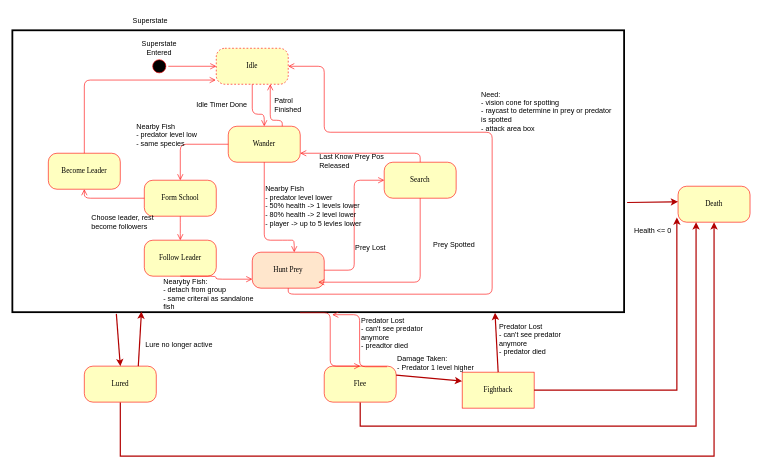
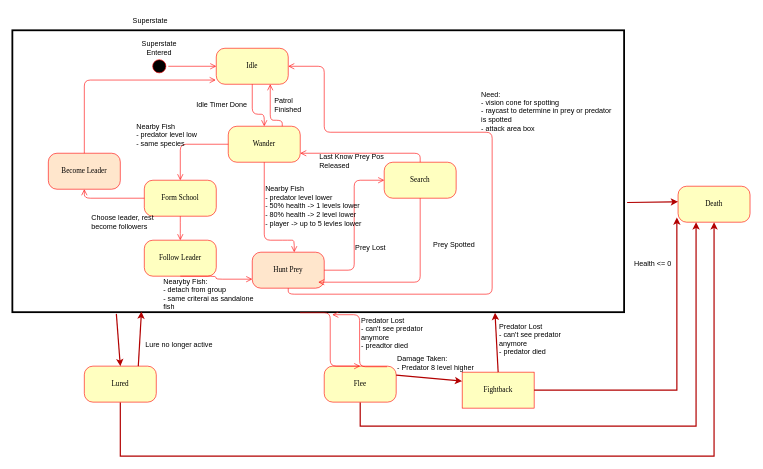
  <mxCell id="0" />
  <mxCell id="1" parent="0" />
  <mxCell id="2" value="" style="rounded=0;whiteSpace=wrap;html=1;fillColor=none;strokeColor=default;strokeWidth=3;" parent="1" vertex="1"><mxGeometry x="20" y="50" width="1020" height="470" as="geometry" /></mxCell>
  <mxCell id="3" value="" style="ellipse;html=1;shape=startState;fillColor=#000000;strokeColor=#ff0000;rounded=1;shadow=0;comic=0;labelBackgroundColor=none;fontFamily=Verdana;fontSize=12;fontColor=#000000;align=center;direction=south;" parent="1" vertex="1"><mxGeometry x="250" y="95" width="30" height="30" as="geometry" /></mxCell>
  <mxCell id="4" value="Hunt Prey" style="rounded=1;whiteSpace=wrap;html=1;arcSize=24;fillColor=#ffe6cc;strokeColor=#ff0000;shadow=0;comic=0;labelBackgroundColor=none;fontFamily=Verdana;fontSize=12;fontColor=#000000;align=center;" parent="1" vertex="1"><mxGeometry x="420" y="420" width="120" height="60" as="geometry" /></mxCell>
- <mxCell id="5" value="Idle" style="rounded=1;whiteSpace=wrap;html=1;arcSize=24;fillColor=#ffffc0;strokeColor=#ff0000;shadow=0;comic=0;labelBackgroundColor=none;fontFamily=Verdana;fontSize=12;fontColor=#000000;align=center;dashed=1;" parent="1" vertex="1"><mxGeometry x="360" y="80" width="120" height="60" as="geometry" /></mxCell>
+ <mxCell id="5" value="Idle" style="rounded=1;whiteSpace=wrap;html=1;arcSize=24;fillColor=#ffffc0;strokeColor=#ff0000;shadow=0;comic=0;labelBackgroundColor=none;fontFamily=Verdana;fontSize=12;fontColor=#000000;align=center;" parent="1" vertex="1"><mxGeometry x="360" y="80" width="120" height="60" as="geometry" /></mxCell>
  <mxCell id="6" value="Wander" style="rounded=1;whiteSpace=wrap;html=1;arcSize=24;fillColor=#ffffc0;strokeColor=#ff0000;shadow=0;comic=0;labelBackgroundColor=none;fontFamily=Verdana;fontSize=12;fontColor=#000000;align=center;" parent="1" vertex="1"><mxGeometry x="380" y="210" width="120" height="60" as="geometry" /></mxCell>
  <mxCell id="7" value="Search" style="rounded=1;whiteSpace=wrap;html=1;arcSize=24;fillColor=#ffffc0;strokeColor=#ff0000;shadow=0;comic=0;labelBackgroundColor=none;fontFamily=Verdana;fontSize=12;fontColor=#000000;align=center;" parent="1" vertex="1"><mxGeometry x="640" y="270" width="120" height="60" as="geometry" /></mxCell>
  <mxCell id="8" style="edgeStyle=orthogonalEdgeStyle;html=1;labelBackgroundColor=none;endArrow=open;endSize=8;strokeColor=#ff0000;fontFamily=Verdana;fontSize=12;align=left;" parent="1" source="3" target="5" edge="1"><mxGeometry relative="1" as="geometry" /></mxCell>
  <mxCell id="9" style="edgeStyle=orthogonalEdgeStyle;html=1;labelBackgroundColor=none;endArrow=open;endSize=8;strokeColor=#ff0000;fontFamily=Verdana;fontSize=12;align=left;entryX=0.5;entryY=0;exitX=0.5;exitY=1;exitDx=0;exitDy=0;entryDx=0;entryDy=0;" parent="1" source="5" target="6" edge="1"><mxGeometry relative="1" as="geometry"><Array as="points"><mxPoint x="420" y="190" /><mxPoint x="440" y="190" /></Array></mxGeometry></mxCell>
  <mxCell id="10" style="edgeStyle=orthogonalEdgeStyle;html=1;labelBackgroundColor=none;endArrow=open;endSize=8;strokeColor=#ff0000;fontFamily=Verdana;fontSize=12;align=left;exitX=0.5;exitY=1;" parent="1" source="6" edge="1"><mxGeometry relative="1" as="geometry"><mxPoint x="640" y="260" as="sourcePoint" /><Array as="points"><mxPoint x="480" y="400" /><mxPoint x="490" y="400" /><mxPoint x="490" y="417" /></Array><mxPoint x="490" y="420" as="targetPoint" /></mxGeometry></mxCell>
  <mxCell id="11" style="edgeStyle=orthogonalEdgeStyle;html=1;exitX=1;exitY=0.5;entryX=0;entryY=0.5;labelBackgroundColor=none;endArrow=open;endSize=8;strokeColor=#ff0000;fontFamily=Verdana;fontSize=12;align=left;" parent="1" source="4" target="7" edge="1"><mxGeometry relative="1" as="geometry" /></mxCell>
  <mxCell id="12" style="edgeStyle=orthogonalEdgeStyle;html=1;exitX=0.5;exitY=0;entryX=1;entryY=0.75;labelBackgroundColor=none;endArrow=open;endSize=8;strokeColor=#ff0000;fontFamily=Verdana;fontSize=12;align=left;" parent="1" source="7" target="6" edge="1"><mxGeometry relative="1" as="geometry" /></mxCell>
  <mxCell id="13" style="edgeStyle=elbowEdgeStyle;html=1;exitX=0.5;exitY=1;entryX=1;entryY=0.75;labelBackgroundColor=none;endArrow=open;endSize=8;strokeColor=#ff0000;fontFamily=Verdana;fontSize=12;align=left;exitDx=0;exitDy=0;" parent="1" source="7" edge="1"><mxGeometry relative="1" as="geometry"><mxPoint x="680" y="470" as="sourcePoint" /><mxPoint x="530" y="470" as="targetPoint" /><Array as="points"><mxPoint x="700" y="400" /></Array></mxGeometry></mxCell>
  <mxCell id="14" style="edgeStyle=orthogonalEdgeStyle;rounded=0;orthogonalLoop=1;jettySize=auto;html=1;entryX=0.25;entryY=1;entryDx=0;entryDy=0;fillColor=#e51400;strokeColor=#B20000;strokeWidth=2;" parent="1" source="15" target="49" edge="1"><mxGeometry relative="1" as="geometry"><Array as="points"><mxPoint x="600" y="710" /><mxPoint x="1160" y="710" /></Array></mxGeometry></mxCell>
  <mxCell id="15" value="Flee" style="rounded=1;whiteSpace=wrap;html=1;arcSize=24;fillColor=#ffffc0;strokeColor=#ff0000;shadow=0;comic=0;labelBackgroundColor=none;fontFamily=Verdana;fontSize=12;fontColor=#000000;align=center;" parent="1" vertex="1"><mxGeometry x="540" y="610" width="120" height="60" as="geometry" /></mxCell>
  <mxCell id="16" style="edgeStyle=elbowEdgeStyle;html=1;exitX=0.47;exitY=1.002;entryX=0.5;entryY=0;labelBackgroundColor=none;endArrow=open;endSize=8;strokeColor=#ff0000;fontFamily=Verdana;fontSize=12;align=left;entryDx=0;entryDy=0;exitDx=0;exitDy=0;exitPerimeter=0;" parent="1" source="2" target="15" edge="1"><mxGeometry relative="1" as="geometry"><mxPoint x="710" y="610" as="sourcePoint" /><mxPoint x="560" y="610" as="targetPoint" /></mxGeometry></mxCell>
  <mxCell id="17" value="Superstate" style="text;html=1;align=center;verticalAlign=middle;whiteSpace=wrap;rounded=0;" parent="1" vertex="1"><mxGeometry x="220" y="20" width="60" height="30" as="geometry" /></mxCell>
  <mxCell id="18" value="Superstate&lt;div&gt;Entered&lt;/div&gt;" style="text;html=1;align=center;verticalAlign=middle;whiteSpace=wrap;rounded=0;" parent="1" vertex="1"><mxGeometry x="235" y="65" width="60" height="30" as="geometry" /></mxCell>
  <mxCell id="19" value="Form School" style="rounded=1;whiteSpace=wrap;html=1;arcSize=24;fillColor=#ffffc0;strokeColor=#ff0000;shadow=0;comic=0;labelBackgroundColor=none;fontFamily=Verdana;fontSize=12;fontColor=#000000;align=center;" parent="1" vertex="1"><mxGeometry x="240" y="300" width="120" height="60" as="geometry" /></mxCell>
  <mxCell id="20" style="edgeStyle=elbowEdgeStyle;html=1;exitX=0;exitY=0.5;entryX=0.5;entryY=0;labelBackgroundColor=none;endArrow=open;endSize=8;strokeColor=#ff0000;fontFamily=Verdana;fontSize=12;align=left;entryDx=0;entryDy=0;exitDx=0;exitDy=0;" parent="1" source="6" target="19" edge="1"><mxGeometry relative="1" as="geometry"><mxPoint x="920" y="325" as="sourcePoint" /><mxPoint x="770" y="325" as="targetPoint" /><Array as="points"><mxPoint x="300" y="260" /></Array></mxGeometry></mxCell>
  <mxCell id="21" style="edgeStyle=orthogonalEdgeStyle;rounded=0;orthogonalLoop=1;jettySize=auto;html=1;fillColor=#e51400;strokeColor=#B20000;strokeWidth=2;" parent="1" source="22" target="49" edge="1"><mxGeometry relative="1" as="geometry"><Array as="points"><mxPoint x="200" y="760" /><mxPoint x="1190" y="760" /></Array></mxGeometry></mxCell>
  <mxCell id="22" value="Lured" style="rounded=1;whiteSpace=wrap;html=1;arcSize=24;fillColor=#ffffc0;strokeColor=#ff0000;shadow=0;comic=0;labelBackgroundColor=none;fontFamily=Verdana;fontSize=12;fontColor=#000000;align=center;" parent="1" vertex="1"><mxGeometry x="140" y="610" width="120" height="60" as="geometry" /></mxCell>
  <mxCell id="23" value="" style="endArrow=classic;html=1;rounded=0;fillColor=#e51400;strokeColor=#B20000;exitX=0.17;exitY=1.006;exitDx=0;exitDy=0;exitPerimeter=0;entryX=0.5;entryY=0;entryDx=0;entryDy=0;strokeWidth=2;" parent="1" source="2" target="22" edge="1"><mxGeometry width="50" height="50" relative="1" as="geometry"><mxPoint x="640" y="420" as="sourcePoint" /><mxPoint x="690" y="370" as="targetPoint" /></mxGeometry></mxCell>
  <mxCell id="24" value="" style="endArrow=classic;html=1;rounded=0;fillColor=#e51400;strokeColor=#B20000;exitX=0.75;exitY=0;exitDx=0;exitDy=0;entryX=0.211;entryY=0.998;entryDx=0;entryDy=0;strokeWidth=2;entryPerimeter=0;" parent="1" source="22" target="2" edge="1"><mxGeometry width="50" height="50" relative="1" as="geometry"><mxPoint x="361" y="533" as="sourcePoint" /><mxPoint x="365" y="620" as="targetPoint" /></mxGeometry></mxCell>
  <mxCell id="25" value="Follow Leader" style="rounded=1;whiteSpace=wrap;html=1;arcSize=24;fillColor=#ffffc0;strokeColor=#ff0000;shadow=0;comic=0;labelBackgroundColor=none;fontFamily=Verdana;fontSize=12;fontColor=#000000;align=center;" parent="1" vertex="1"><mxGeometry x="240" y="400" width="120" height="60" as="geometry" /></mxCell>
  <mxCell id="26" style="edgeStyle=elbowEdgeStyle;html=1;exitX=0.5;exitY=1;entryX=0.5;entryY=0;labelBackgroundColor=none;endArrow=open;endSize=8;strokeColor=#ff0000;fontFamily=Verdana;fontSize=12;align=left;entryDx=0;entryDy=0;exitDx=0;exitDy=0;" parent="1" source="19" target="25" edge="1"><mxGeometry relative="1" as="geometry"><mxPoint x="390" y="271" as="sourcePoint" /><mxPoint x="390" y="360" as="targetPoint" /><Array as="points"><mxPoint x="300" y="380" /></Array></mxGeometry></mxCell>
  <mxCell id="27" value="Lure no longer active" style="text;html=1;align=left;verticalAlign=middle;whiteSpace=wrap;rounded=0;" parent="1" vertex="1"><mxGeometry x="240" y="560" width="140" height="30" as="geometry" /></mxCell>
  <mxCell id="28" style="edgeStyle=elbowEdgeStyle;html=1;exitX=0.875;exitY=0.017;entryX=0.523;entryY=1.009;labelBackgroundColor=none;endArrow=open;endSize=8;strokeColor=#ff0000;fontFamily=Verdana;fontSize=12;align=left;entryDx=0;entryDy=0;exitDx=0;exitDy=0;exitPerimeter=0;entryPerimeter=0;" parent="1" source="15" target="2" edge="1"><mxGeometry relative="1" as="geometry"><mxPoint x="610" y="531" as="sourcePoint" /><mxPoint x="610" y="620" as="targetPoint" /></mxGeometry></mxCell>
  <mxCell id="29" value="Predator Lost&amp;nbsp;&lt;div&gt;- can't see predator anymore&lt;/div&gt;&lt;div&gt;- preadtor died&lt;/div&gt;" style="text;html=1;align=left;verticalAlign=middle;whiteSpace=wrap;rounded=0;" parent="1" vertex="1"><mxGeometry x="600" y="540" width="140" height="30" as="geometry" /></mxCell>
  <mxCell id="30" style="edgeStyle=orthogonalEdgeStyle;html=1;labelBackgroundColor=none;endArrow=open;endSize=8;strokeColor=#ff0000;fontFamily=Verdana;fontSize=12;align=left;exitX=0.75;exitY=0;exitDx=0;exitDy=0;" parent="1" source="6" target="5" edge="1"><mxGeometry relative="1" as="geometry"><Array as="points"><mxPoint x="470" y="200" /><mxPoint x="450" y="200" /></Array><mxPoint x="430" y="150" as="sourcePoint" /><mxPoint x="450" y="220" as="targetPoint" /></mxGeometry></mxCell>
  <mxCell id="31" value="Idle Timer Done" style="text;html=1;align=left;verticalAlign=middle;whiteSpace=wrap;rounded=0;" parent="1" vertex="1"><mxGeometry x="325" y="160" width="190" height="30" as="geometry" /></mxCell>
  <mxCell id="32" value="Patrol Finished" style="text;html=1;align=left;verticalAlign=middle;whiteSpace=wrap;rounded=0;" parent="1" vertex="1"><mxGeometry x="455" y="160" width="75" height="30" as="geometry" /></mxCell>
  <mxCell id="33" value="Nearby Fish&lt;div&gt;- predator level low&lt;/div&gt;&lt;div&gt;- same species&lt;/div&gt;" style="text;html=1;align=left;verticalAlign=middle;whiteSpace=wrap;rounded=0;" parent="1" vertex="1"><mxGeometry x="225" y="210" width="190" height="30" as="geometry" /></mxCell>
  <mxCell id="34" style="edgeStyle=elbowEdgeStyle;html=1;exitX=0.5;exitY=1;labelBackgroundColor=none;endArrow=open;endSize=8;strokeColor=#ff0000;fontFamily=Verdana;fontSize=12;align=left;exitDx=0;exitDy=0;entryX=0;entryY=0.75;entryDx=0;entryDy=0;" parent="1" source="25" target="4" edge="1"><mxGeometry relative="1" as="geometry"><mxPoint x="310" y="370" as="sourcePoint" /><mxPoint x="310" y="397" as="targetPoint" /><Array as="points" /></mxGeometry></mxCell>
  <mxCell id="35" value="Nearby Fish&lt;div&gt;- predator level lower&lt;/div&gt;&lt;div&gt;- 50% health -&amp;gt; 1 levels lower&lt;/div&gt;&lt;div&gt;- 80% health -&amp;gt; 2 level lower&lt;/div&gt;&lt;div&gt;- player -&amp;gt; up to 5 levles lower&lt;/div&gt;" style="text;html=1;align=left;verticalAlign=middle;whiteSpace=wrap;rounded=0;" parent="1" vertex="1"><mxGeometry x="440" y="315" width="190" height="55" as="geometry" /></mxCell>
- <mxCell id="36" value="Become Leader" style="rounded=1;whiteSpace=wrap;html=1;arcSize=24;fillColor=#ffffc0;strokeColor=#ff0000;shadow=0;comic=0;labelBackgroundColor=none;fontFamily=Verdana;fontSize=12;fontColor=#000000;align=center;" parent="1" vertex="1"><mxGeometry x="80" y="255" width="120" height="60" as="geometry" /></mxCell>
+ <mxCell id="36" value="Become Leader" style="rounded=1;whiteSpace=wrap;html=1;arcSize=24;fillColor=#ffe6cc;strokeColor=#ff0000;shadow=0;comic=0;labelBackgroundColor=none;fontFamily=Verdana;fontSize=12;fontColor=#000000;align=center;" parent="1" vertex="1"><mxGeometry x="80" y="255" width="120" height="60" as="geometry" /></mxCell>
  <mxCell id="37" style="edgeStyle=elbowEdgeStyle;html=1;exitX=0;exitY=0.5;labelBackgroundColor=none;endArrow=open;endSize=8;strokeColor=#ff0000;fontFamily=Verdana;fontSize=12;align=left;exitDx=0;exitDy=0;entryX=0.5;entryY=1;entryDx=0;entryDy=0;" parent="1" source="19" target="36" edge="1"><mxGeometry relative="1" as="geometry"><mxPoint x="310" y="370" as="sourcePoint" /><mxPoint x="130" y="260" as="targetPoint" /><Array as="points"><mxPoint x="140" y="340" /></Array></mxGeometry></mxCell>
  <mxCell id="38" style="edgeStyle=elbowEdgeStyle;html=1;exitX=0.5;exitY=0;labelBackgroundColor=none;endArrow=open;endSize=8;strokeColor=#ff0000;fontFamily=Verdana;fontSize=12;align=left;exitDx=0;exitDy=0;entryX=-0.008;entryY=0.883;entryDx=0;entryDy=0;entryPerimeter=0;" parent="1" source="36" target="5" edge="1"><mxGeometry relative="1" as="geometry"><mxPoint x="250" y="340" as="sourcePoint" /><mxPoint x="150" y="325" as="targetPoint" /><Array as="points"><mxPoint x="140" y="170" /></Array></mxGeometry></mxCell>
  <mxCell id="39" value="Last Know Prey Pos&lt;div&gt;Released&lt;/div&gt;" style="text;html=1;align=left;verticalAlign=middle;whiteSpace=wrap;rounded=0;" parent="1" vertex="1"><mxGeometry x="530" y="240" width="190" height="55" as="geometry" /></mxCell>
  <mxCell id="40" value="Prey Spotted" style="text;html=1;align=left;verticalAlign=middle;whiteSpace=wrap;rounded=0;" parent="1" vertex="1"><mxGeometry x="720" y="380" width="190" height="55" as="geometry" /></mxCell>
  <mxCell id="41" value="Prey Lost" style="text;html=1;align=left;verticalAlign=middle;whiteSpace=wrap;rounded=0;" parent="1" vertex="1"><mxGeometry x="590" y="385" width="190" height="55" as="geometry" /></mxCell>
  <mxCell id="42" value="Nearyby Fish:&lt;div&gt;- detach from group&lt;/div&gt;&lt;div&gt;- same criterai as sandalone fish&lt;/div&gt;" style="text;html=1;align=left;verticalAlign=middle;whiteSpace=wrap;rounded=0;" parent="1" vertex="1"><mxGeometry x="270" y="460" width="160" height="60" as="geometry" /></mxCell>
  <mxCell id="43" value="Choose leader, rest&lt;div&gt;become followers&lt;/div&gt;" style="text;html=1;align=left;verticalAlign=middle;whiteSpace=wrap;rounded=0;" parent="1" vertex="1"><mxGeometry x="150" y="340" width="160" height="60" as="geometry" /></mxCell>
  <mxCell id="44" value="Fightback" style="whiteSpace=wrap;html=1;arcSize=24;fillColor=#ffffc0;strokeColor=#ff0000;shadow=0;comic=0;labelBackgroundColor=none;fontFamily=Verdana;fontSize=12;fontColor=#000000;align=center;rounded=0;" parent="1" vertex="1"><mxGeometry x="770" y="620" width="120" height="60" as="geometry" /></mxCell>
  <mxCell id="45" value="" style="endArrow=classic;html=1;rounded=0;fillColor=#e51400;strokeColor=#B20000;exitX=1;exitY=0.25;exitDx=0;exitDy=0;entryX=0;entryY=0.25;entryDx=0;entryDy=0;strokeWidth=2;" parent="1" source="15" target="44" edge="1"><mxGeometry width="50" height="50" relative="1" as="geometry"><mxPoint x="690" y="721" as="sourcePoint" /><mxPoint x="695" y="630" as="targetPoint" /></mxGeometry></mxCell>
- <mxCell id="46" value="Damage Taken:&lt;div&gt;- Predator 1 level higher&lt;/div&gt;" style="text;html=1;align=left;verticalAlign=middle;whiteSpace=wrap;rounded=0;" parent="1" vertex="1"><mxGeometry x="660" y="590" width="140" height="30" as="geometry" /></mxCell>
+ <mxCell id="46" value="Damage Taken:&lt;div&gt;- Predator 8 level higher&lt;/div&gt;" style="text;html=1;align=left;verticalAlign=middle;whiteSpace=wrap;rounded=0;" parent="1" vertex="1"><mxGeometry x="660" y="590" width="140" height="30" as="geometry" /></mxCell>
  <mxCell id="47" value="" style="endArrow=classic;html=1;rounded=0;fillColor=#e51400;strokeColor=#B20000;entryX=0.789;entryY=1.002;entryDx=0;entryDy=0;strokeWidth=2;exitX=0.5;exitY=0;exitDx=0;exitDy=0;entryPerimeter=0;" parent="1" source="44" target="2" edge="1"><mxGeometry width="50" height="50" relative="1" as="geometry"><mxPoint x="730" y="645" as="sourcePoint" /><mxPoint x="780" y="645" as="targetPoint" /></mxGeometry></mxCell>
  <mxCell id="48" value="Predator Lost&amp;nbsp;&lt;div&gt;- can't see predator anymore&lt;/div&gt;&lt;div&gt;- predator died&lt;/div&gt;" style="text;html=1;align=left;verticalAlign=middle;whiteSpace=wrap;rounded=0;" parent="1" vertex="1"><mxGeometry x="830" y="550" width="140" height="30" as="geometry" /></mxCell>
  <mxCell id="49" value="Death" style="rounded=1;whiteSpace=wrap;html=1;arcSize=24;fillColor=#ffffc0;strokeColor=#ff0000;shadow=0;comic=0;labelBackgroundColor=none;fontFamily=Verdana;fontSize=12;fontColor=#000000;align=center;" parent="1" vertex="1"><mxGeometry x="1130" y="310" width="120" height="60" as="geometry" /></mxCell>
  <mxCell id="50" value="" style="endArrow=classic;html=1;rounded=0;fillColor=#e51400;strokeColor=#B20000;entryX=0.789;entryY=1.002;entryDx=0;entryDy=0;strokeWidth=2;exitX=1.005;exitY=0.611;exitDx=0;exitDy=0;entryPerimeter=0;exitPerimeter=0;" parent="1" source="2" edge="1"><mxGeometry width="50" height="50" relative="1" as="geometry"><mxPoint x="1135" y="435" as="sourcePoint" /><mxPoint x="1130" y="336" as="targetPoint" /></mxGeometry></mxCell>
- <mxCell id="51" value="Health &amp;lt;= 0" style="text;html=1;align=left;verticalAlign=middle;whiteSpace=wrap;rounded=0;" parent="1" vertex="1"><mxGeometry x="1055" y="370" width="75" height="30" as="geometry" /></mxCell>
+ <mxCell id="51" value="Health &amp;lt;= 0" style="text;html=1;align=left;verticalAlign=middle;whiteSpace=wrap;rounded=0;" parent="1" vertex="1"><mxGeometry x="1055" y="425" width="75" height="30" as="geometry" /></mxCell>
  <mxCell id="52" style="edgeStyle=orthogonalEdgeStyle;rounded=0;orthogonalLoop=1;jettySize=auto;html=1;entryX=-0.017;entryY=0.867;entryDx=0;entryDy=0;entryPerimeter=0;fillColor=#e51400;strokeColor=#B20000;strokeWidth=2;" parent="1" source="44" target="49" edge="1"><mxGeometry relative="1" as="geometry" /></mxCell>
  <mxCell id="53" value="&lt;div&gt;Need:&lt;/div&gt;&lt;div&gt;- vision cone for spotting&lt;/div&gt;&lt;div&gt;- raycast to determine in prey or predator is spotted&lt;/div&gt;&lt;div&gt;- attack area box&lt;/div&gt;" style="text;html=1;align=left;verticalAlign=middle;whiteSpace=wrap;rounded=0;" vertex="1" parent="1"><mxGeometry x="800" y="80" width="220" height="210" as="geometry" /></mxCell>
  <mxCell id="54" style="edgeStyle=orthogonalEdgeStyle;html=1;labelBackgroundColor=none;endArrow=open;endSize=8;strokeColor=#ff0000;fontFamily=Verdana;fontSize=12;align=left;exitX=0.5;exitY=1;exitDx=0;exitDy=0;entryX=1;entryY=0.5;entryDx=0;entryDy=0;" edge="1" parent="1" source="4" target="5"><mxGeometry relative="1" as="geometry"><mxPoint x="290" y="120" as="sourcePoint" /><mxPoint x="370" y="120" as="targetPoint" /><Array as="points"><mxPoint x="480" y="490" /><mxPoint x="820" y="490" /><mxPoint x="820" y="220" /><mxPoint x="540" y="220" /><mxPoint x="540" y="110" /></Array></mxGeometry></mxCell>
